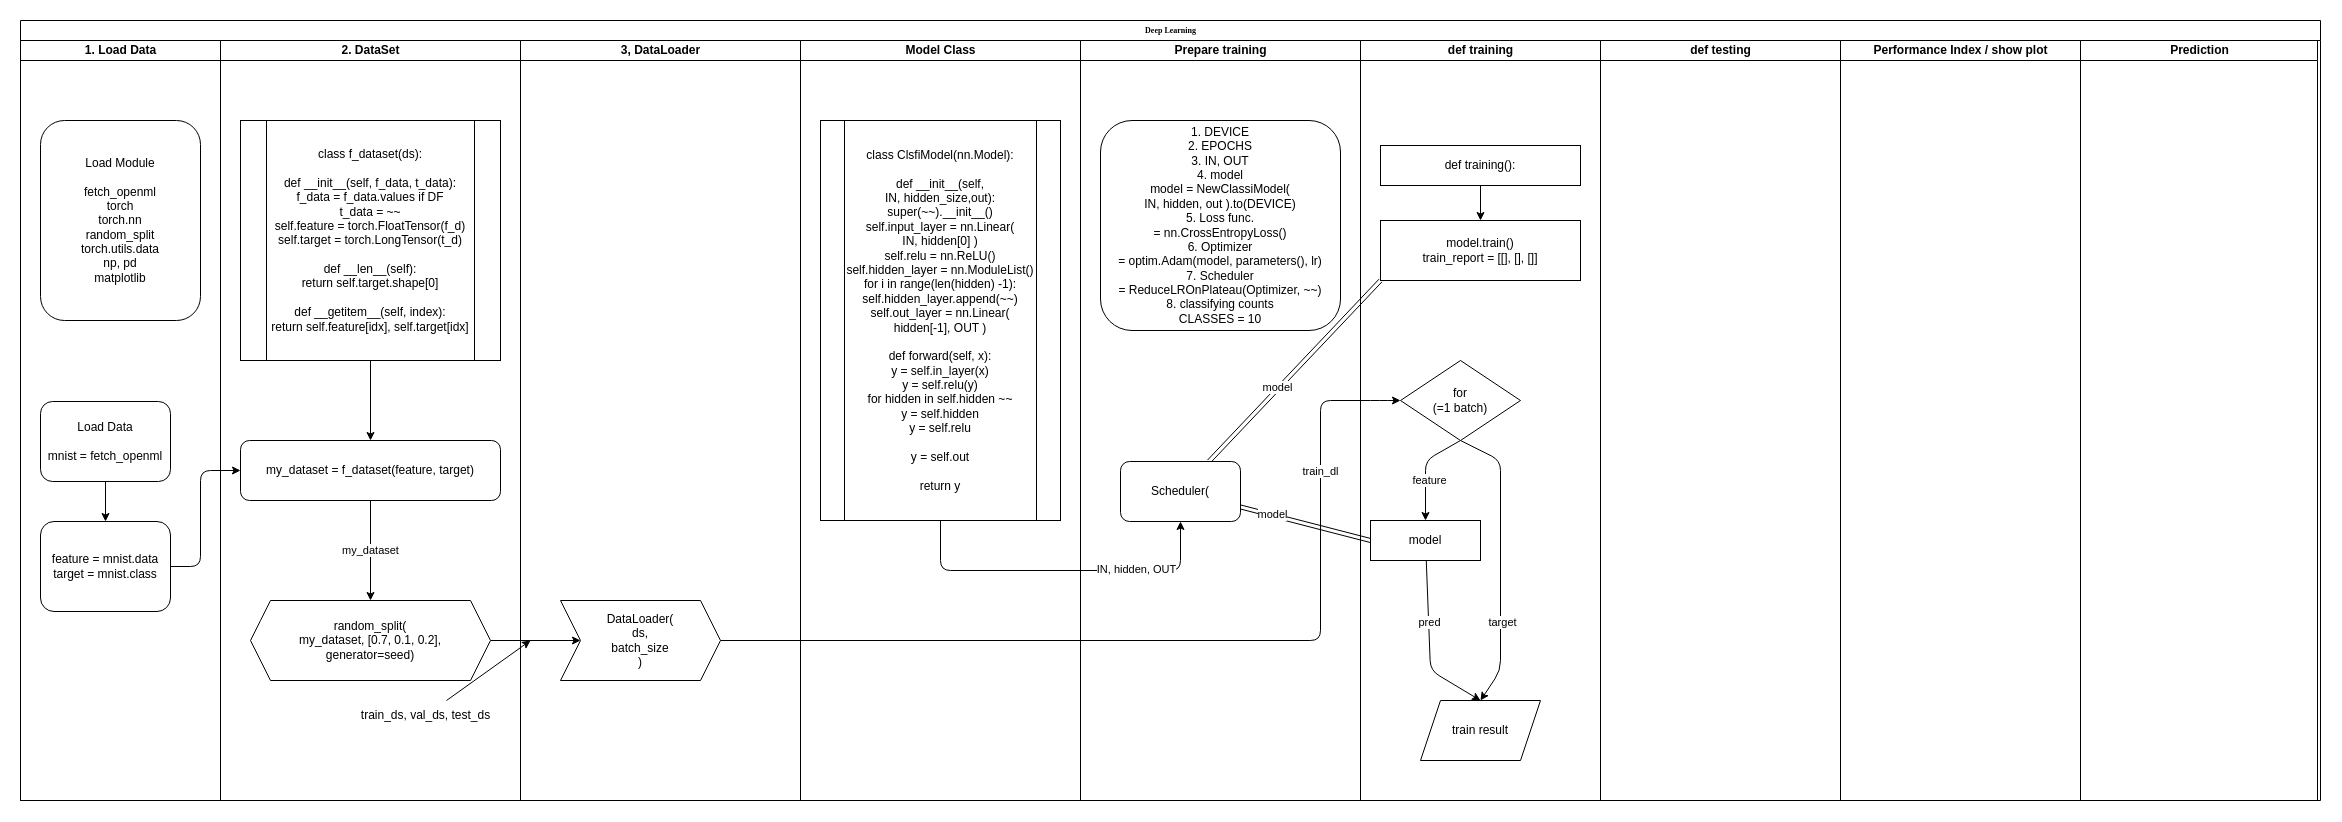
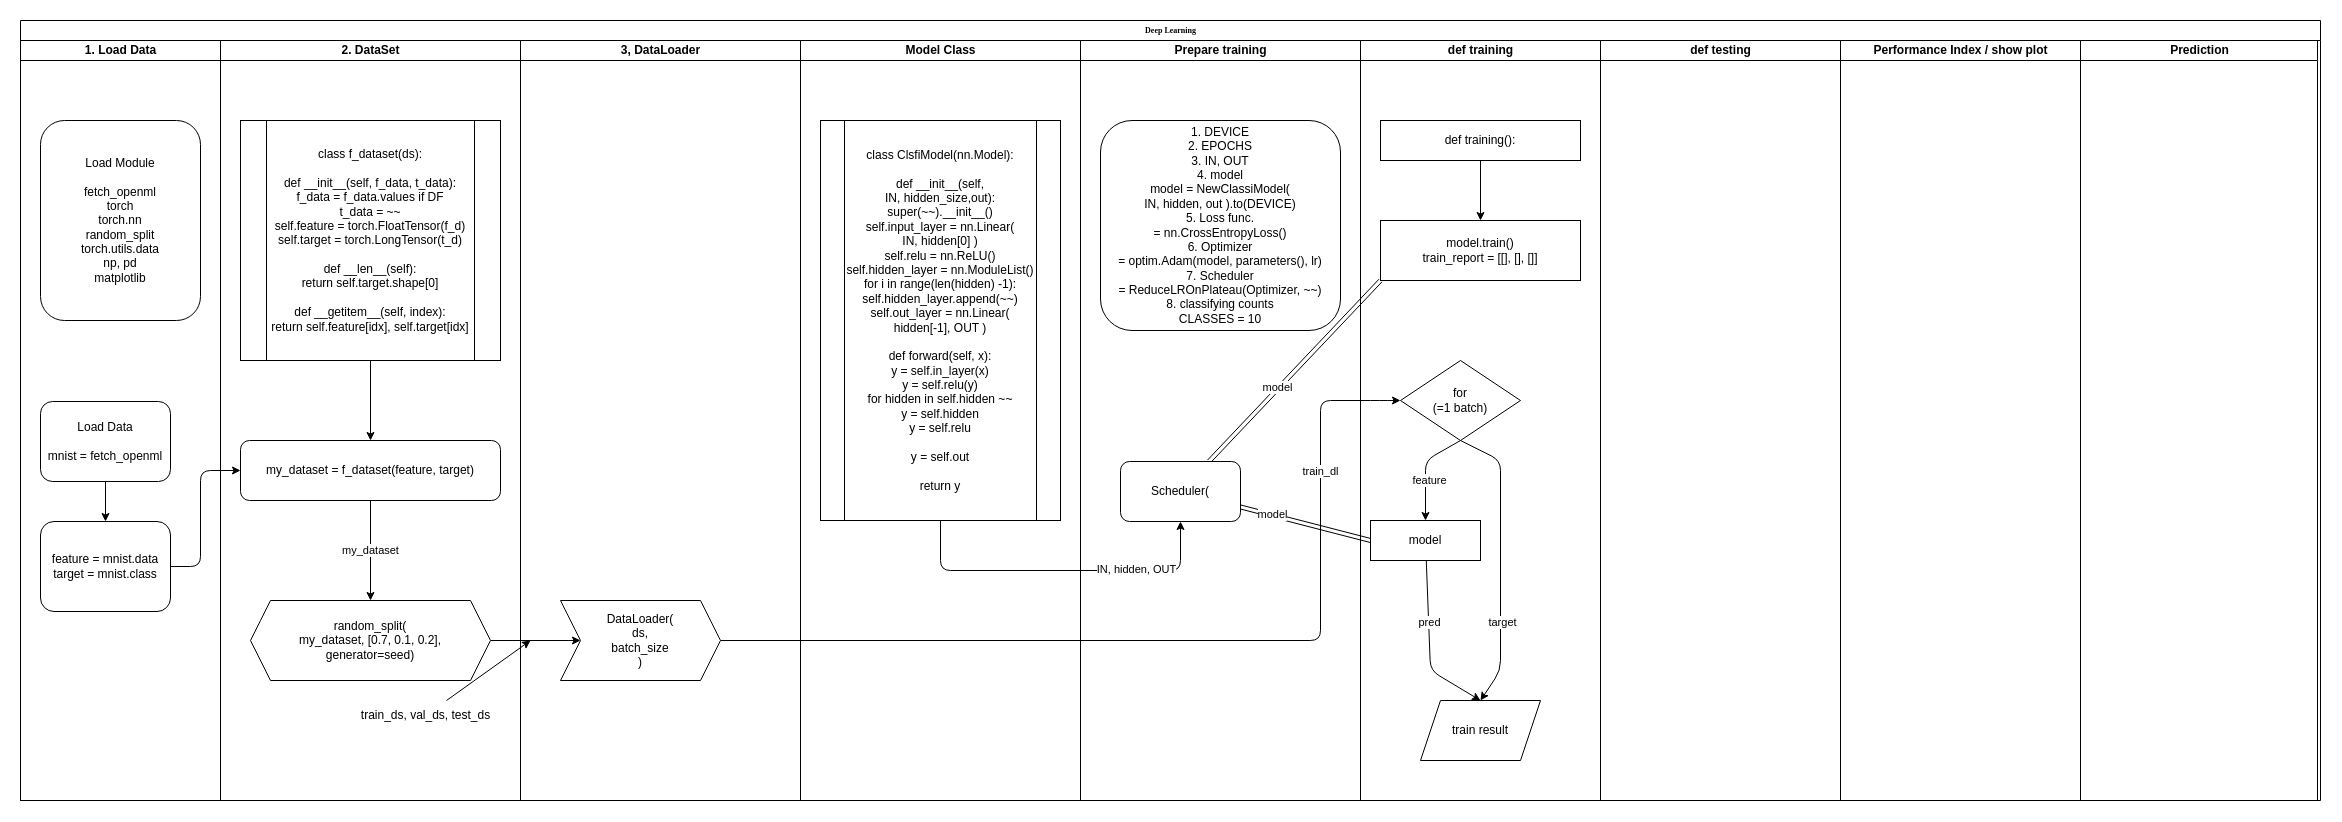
  <mxCell id="0" />
  <mxCell id="1" style="locked=1;" parent="0" />
  <mxCell id="2" value="Deep Learning" style="swimlane;html=1;childLayout=stackLayout;startSize=20;rounded=0;shadow=0;labelBackgroundColor=none;strokeWidth=1;fontFamily=Verdana;fontSize=8;align=center;" parent="1" vertex="1"><mxGeometry x="20" y="20" width="2300" height="780" as="geometry" /></mxCell>
  <mxCell id="3" value="1. Load Data" style="swimlane;html=1;startSize=20;" parent="2" vertex="1"><mxGeometry y="20" width="200" height="760" as="geometry" /></mxCell>
  <mxCell id="4" value="2. DataSet" style="swimlane;html=1;startSize=20;" parent="2" vertex="1"><mxGeometry x="200" y="20" width="300" height="760" as="geometry" /></mxCell>
  <mxCell id="5" value="3, DataLoader" style="swimlane;html=1;startSize=20;" parent="2" vertex="1"><mxGeometry x="500" y="20" width="280" height="760" as="geometry"><mxRectangle x="320" y="20" width="40" height="730" as="alternateBounds" /></mxGeometry></mxCell>
  <mxCell id="6" value="Model Class" style="swimlane;html=1;startSize=20;" parent="2" vertex="1"><mxGeometry x="780" y="20" width="280" height="760" as="geometry"><mxRectangle x="480" y="20" width="40" height="1085" as="alternateBounds" /></mxGeometry></mxCell>
  <mxCell id="7" value="Prepare training" style="swimlane;html=1;startSize=20;" parent="2" vertex="1"><mxGeometry x="1060" y="20" width="280" height="760" as="geometry" /></mxCell>
  <mxCell id="8" value="def training" style="swimlane;html=1;startSize=20;" parent="2" vertex="1"><mxGeometry x="1340" y="20" width="240" height="760" as="geometry" /></mxCell>
  <mxCell id="9" value="def testing" style="swimlane;html=1;startSize=20;" parent="2" vertex="1"><mxGeometry x="1580" y="20" width="240" height="760" as="geometry" /></mxCell>
  <mxCell id="10" value="Performance Index / show plot" style="swimlane;html=1;startSize=20;" parent="2" vertex="1"><mxGeometry x="1820" y="20" width="240" height="760" as="geometry" /></mxCell>
  <mxCell id="11" value="Prediction" style="swimlane;html=1;startSize=20;" parent="2" vertex="1"><mxGeometry x="2060" y="20" width="237" height="760" as="geometry" /></mxCell>
  <mxCell id="12" value="큰 프레임" parent="0" />
  <mxCell id="13" value="Load Module&lt;br&gt;&lt;br&gt;fetch_openml&lt;br&gt;torch&lt;br&gt;torch.nn&lt;br&gt;random_split&lt;br&gt;torch.utils.data&lt;br&gt;np, pd&lt;br&gt;matplotlib" style="rounded=1;whiteSpace=wrap;html=1;" parent="12" vertex="1"><mxGeometry x="40" y="120" width="160" height="200" as="geometry" /></mxCell>
  <mxCell id="14" value="" style="edgeStyle=none;html=1;strokeColor=default;" parent="12" source="15" target="17" edge="1"><mxGeometry relative="1" as="geometry" /></mxCell>
  <mxCell id="15" value="Load Data&lt;br&gt;&lt;br&gt;mnist = fetch_openml" style="rounded=1;whiteSpace=wrap;html=1;" parent="12" vertex="1"><mxGeometry x="40" y="401" width="130" height="80" as="geometry" /></mxCell>
  <mxCell id="16" style="edgeStyle=none;html=1;exitX=1;exitY=0.5;exitDx=0;exitDy=0;entryX=0;entryY=0.5;entryDx=0;entryDy=0;strokeColor=default;" parent="12" source="17" target="21" edge="1"><mxGeometry relative="1" as="geometry"><Array as="points"><mxPoint x="200" y="566" /><mxPoint x="200" y="470" /></Array></mxGeometry></mxCell>
  <mxCell id="17" value="feature = mnist.data&lt;br&gt;target = mnist.class" style="rounded=1;whiteSpace=wrap;html=1;fillColor=default;strokeColor=default;fontColor=default;" parent="12" vertex="1"><mxGeometry x="40" y="521" width="130" height="90" as="geometry" /></mxCell>
  <mxCell id="18" value="" style="edgeStyle=none;html=1;" parent="12" source="19" target="21" edge="1"><mxGeometry relative="1" as="geometry" /></mxCell>
  <mxCell id="19" value="class f_dataset(ds):&lt;br&gt;&lt;br&gt;def __init__(self, f_data, t_data):&lt;br&gt;f_data = f_data.values if DF&lt;br&gt;t_data = ~~&lt;br&gt;self.feature = torch.FloatTensor(f_d)&lt;br&gt;self.target = torch.LongTensor(t_d)&lt;br&gt;&lt;br&gt;def __len__(self):&lt;br&gt;return self.target.shape[0]&lt;br&gt;&lt;br&gt;def __getitem__(self, index):&lt;br&gt;return self.feature[idx], self.target[idx]" style="shape=process;whiteSpace=wrap;html=1;backgroundOutline=1;" parent="12" vertex="1"><mxGeometry x="240" y="120" width="260" height="240" as="geometry" /></mxCell>
  <mxCell id="20" value="my_dataset" style="edgeStyle=none;html=1;strokeColor=default;labelBackgroundColor=default;" parent="12" source="21" target="23" edge="1"><mxGeometry relative="1" as="geometry" /></mxCell>
  <mxCell id="21" value="my_dataset = f_dataset(feature, target)" style="rounded=1;whiteSpace=wrap;html=1;fillColor=default;strokeColor=default;fontColor=default;labelBackgroundColor=none;" parent="12" vertex="1"><mxGeometry x="240" y="440" width="260" height="60" as="geometry" /></mxCell>
  <mxCell id="22" value="" style="edgeStyle=none;sketch=0;html=1;labelBackgroundColor=default;strokeColor=default;fontColor=default;" edge="1" parent="12" source="23" target="26"><mxGeometry relative="1" as="geometry" /></mxCell>
  <mxCell id="23" value="random_split(&lt;br&gt;my_dataset, [0.7, 0.1, 0.2], &lt;br&gt;generator=seed)" style="shape=hexagon;perimeter=hexagonPerimeter2;whiteSpace=wrap;html=1;fixedSize=1;fillColor=default;strokeColor=default;fontColor=default;rounded=1;labelBackgroundColor=none;arcSize=0;" parent="12" vertex="1"><mxGeometry x="250" y="600" width="240" height="80" as="geometry" /></mxCell>
  <mxCell id="24" style="edgeStyle=none;sketch=0;html=1;exitX=1;exitY=0.5;exitDx=0;exitDy=0;entryX=0;entryY=0.5;entryDx=0;entryDy=0;labelBackgroundColor=default;strokeColor=default;fontColor=default;" edge="1" parent="12" source="26" target="40"><mxGeometry relative="1" as="geometry"><Array as="points"><mxPoint x="1320" y="640" /><mxPoint x="1320" y="400" /><mxPoint x="1380" y="400" /></Array></mxGeometry></mxCell>
  <mxCell id="25" value="train_dl" style="edgeLabel;html=1;align=center;verticalAlign=middle;resizable=0;points=[];fontColor=default;" vertex="1" connectable="0" parent="24"><mxGeometry x="0.546" y="1" relative="1" as="geometry"><mxPoint y="-59" as="offset" /></mxGeometry></mxCell>
  <mxCell id="26" value="DataLoader(&lt;br&gt;ds,&lt;br&gt;batch_size&lt;br&gt;)" style="shape=step;perimeter=stepPerimeter;whiteSpace=wrap;html=1;fixedSize=1;labelBackgroundColor=default;strokeColor=default;fontColor=default;fillColor=default;" vertex="1" parent="12"><mxGeometry x="560" y="600" width="160" height="80" as="geometry" /></mxCell>
  <mxCell id="27" style="edgeStyle=none;sketch=0;html=1;labelBackgroundColor=default;strokeColor=default;fontColor=default;" edge="1" parent="12" source="28"><mxGeometry relative="1" as="geometry"><mxPoint x="530" y="640" as="targetPoint" /></mxGeometry></mxCell>
  <mxCell id="28" value="train_ds, val_ds, test_ds" style="text;html=1;align=center;verticalAlign=middle;resizable=0;points=[];autosize=1;strokeColor=none;fillColor=none;fontColor=default;" vertex="1" parent="12"><mxGeometry x="350" y="700" width="150" height="30" as="geometry" /></mxCell>
  <mxCell id="29" style="edgeStyle=none;sketch=0;html=1;entryX=0.5;entryY=1;entryDx=0;entryDy=0;labelBackgroundColor=default;strokeColor=default;fontColor=default;" edge="1" parent="12" source="31" target="49"><mxGeometry relative="1" as="geometry"><Array as="points"><mxPoint x="940" y="570" /><mxPoint x="1180" y="570" /></Array></mxGeometry></mxCell>
  <mxCell id="30" value="IN, hidden, OUT" style="edgeLabel;html=1;align=center;verticalAlign=middle;resizable=0;points=[];fontColor=default;" vertex="1" connectable="0" parent="29"><mxGeometry x="0.447" y="2" relative="1" as="geometry"><mxPoint as="offset" /></mxGeometry></mxCell>
  <mxCell id="31" value="class ClsfiModel(nn.Model):&lt;br&gt;&lt;br&gt;def __init__(self, &lt;br&gt;IN, hidden_size,out):&lt;br&gt;super(~~).__init__()&lt;br&gt;self.input_layer = nn.Linear(&lt;br&gt;IN, hidden[0] )&lt;br&gt;self.relu = nn.ReLU()&lt;br&gt;self.hidden_layer = nn.ModuleList()&lt;br&gt;for i in range(len(hidden) -1):&lt;br&gt;self.hidden_layer.append(~~)&lt;br&gt;self.out_layer = nn.Linear( hidden[-1], OUT )&lt;br&gt;&lt;br&gt;def forward(self, x):&lt;br&gt;y = self.in_layer(x)&lt;br&gt;y = self.relu(y)&lt;br&gt;for hidden in self.hidden ~~&lt;br&gt;y = self.hidden&lt;br&gt;y = self.relu&lt;br&gt;&lt;br&gt;y = self.out&lt;br&gt;&lt;br&gt;return y" style="shape=process;whiteSpace=wrap;html=1;backgroundOutline=1;labelBackgroundColor=default;strokeColor=default;fontColor=default;fillColor=default;" vertex="1" parent="12"><mxGeometry x="820" y="120" width="240" height="400" as="geometry" /></mxCell>
  <mxCell id="32" value="1. DEVICE&lt;br&gt;2. EPOCHS&lt;br&gt;3. IN, OUT&lt;br&gt;4. model&lt;br&gt;model = NewClassiModel(&lt;br&gt;IN, hidden, out ).to(DEVICE)&lt;br&gt;5. Loss func.&lt;br&gt;= nn.CrossEntropyLoss()&lt;br&gt;6. Optimizer&lt;br&gt;= optim.Adam(model, parameters(), lr)&lt;br&gt;7. Scheduler&lt;br&gt;= ReduceLROnPlateau(Optimizer, ~~)&lt;br&gt;8. classifying counts&lt;br&gt;CLASSES = 10" style="rounded=1;whiteSpace=wrap;html=1;labelBackgroundColor=default;strokeColor=default;fontColor=default;fillColor=default;" vertex="1" parent="12"><mxGeometry x="1100" y="120" width="240" height="210" as="geometry" /></mxCell>
  <mxCell id="33" value="" style="edgeStyle=none;sketch=0;html=1;labelBackgroundColor=default;strokeColor=default;fontColor=default;" edge="1" parent="12" source="34" target="35"><mxGeometry relative="1" as="geometry" /></mxCell>
- <mxCell id="34" value="def training():" style="whiteSpace=wrap;html=1;labelBackgroundColor=default;strokeColor=default;fontColor=default;fillColor=default;" vertex="1" parent="12"><mxGeometry x="1380" y="145" width="200" height="40" as="geometry" /></mxCell>
+ <mxCell id="34" value="def training():" style="whiteSpace=wrap;html=1;labelBackgroundColor=default;strokeColor=default;fontColor=default;fillColor=default;" vertex="1" parent="12"><mxGeometry x="1380" y="120" width="200" height="40" as="geometry" /></mxCell>
  <mxCell id="35" value="model.train()&lt;br&gt;train_report = [[], [], []]" style="whiteSpace=wrap;html=1;labelBackgroundColor=default;strokeColor=default;fontColor=default;fillColor=default;" vertex="1" parent="12"><mxGeometry x="1380" y="220" width="200" height="60" as="geometry" /></mxCell>
  <mxCell id="36" style="edgeStyle=none;sketch=0;html=1;exitX=0.5;exitY=1;exitDx=0;exitDy=0;entryX=0.5;entryY=0;entryDx=0;entryDy=0;labelBackgroundColor=default;strokeColor=default;fontColor=default;" edge="1" parent="12" source="40" target="43"><mxGeometry relative="1" as="geometry"><Array as="points"><mxPoint x="1425" y="460" /></Array></mxGeometry></mxCell>
  <mxCell id="37" value="feature" style="edgeLabel;html=1;align=center;verticalAlign=middle;resizable=0;points=[];fontColor=default;" vertex="1" connectable="0" parent="36"><mxGeometry x="0.202" y="3" relative="1" as="geometry"><mxPoint as="offset" /></mxGeometry></mxCell>
  <mxCell id="38" style="edgeStyle=none;sketch=0;html=1;exitX=0.5;exitY=1;exitDx=0;exitDy=0;labelBackgroundColor=default;strokeColor=default;fontColor=default;entryX=0.5;entryY=0;entryDx=0;entryDy=0;" edge="1" parent="12" source="40" target="44"><mxGeometry relative="1" as="geometry"><mxPoint x="1457.57" y="641.24" as="targetPoint" /><Array as="points"><mxPoint x="1500" y="460" /><mxPoint x="1500" y="670" /></Array></mxGeometry></mxCell>
  <mxCell id="39" value="target" style="edgeLabel;html=1;align=center;verticalAlign=middle;resizable=0;points=[];fontColor=default;" vertex="1" connectable="0" parent="38"><mxGeometry x="0.488" y="-1" relative="1" as="geometry"><mxPoint x="2" y="-10" as="offset" /></mxGeometry></mxCell>
  <mxCell id="40" value="for&lt;br&gt;(=1 batch)" style="rhombus;whiteSpace=wrap;html=1;labelBackgroundColor=default;" vertex="1" parent="12"><mxGeometry x="1400" y="360" width="120" height="80" as="geometry" /></mxCell>
  <mxCell id="41" value="" style="edgeStyle=none;sketch=0;html=1;labelBackgroundColor=default;strokeColor=default;fontColor=default;entryX=0.5;entryY=0;entryDx=0;entryDy=0;" edge="1" parent="12" source="43" target="44"><mxGeometry relative="1" as="geometry"><mxPoint x="1430" y="640" as="targetPoint" /><Array as="points"><mxPoint x="1430" y="670" /></Array></mxGeometry></mxCell>
  <mxCell id="42" value="pred" style="edgeLabel;html=1;align=center;verticalAlign=middle;resizable=0;points=[];fontColor=default;" vertex="1" connectable="0" parent="41"><mxGeometry x="-0.262" relative="1" as="geometry"><mxPoint as="offset" /></mxGeometry></mxCell>
  <mxCell id="43" value="model" style="whiteSpace=wrap;html=1;labelBackgroundColor=default;strokeColor=default;fontColor=default;fillColor=default;" vertex="1" parent="12"><mxGeometry x="1370" y="520" width="110" height="40" as="geometry" /></mxCell>
  <mxCell id="44" value="train result" style="shape=parallelogram;perimeter=parallelogramPerimeter;whiteSpace=wrap;html=1;fixedSize=1;labelBackgroundColor=default;strokeColor=default;fontColor=default;fillColor=default;" vertex="1" parent="12"><mxGeometry x="1420" y="700" width="120" height="60" as="geometry" /></mxCell>
  <mxCell id="45" style="edgeStyle=none;sketch=0;html=1;entryX=0;entryY=0.5;entryDx=0;entryDy=0;labelBackgroundColor=default;strokeColor=default;fontColor=default;shape=link;" edge="1" parent="12" source="49" target="43"><mxGeometry relative="1" as="geometry" /></mxCell>
  <mxCell id="46" value="model" style="edgeLabel;html=1;align=center;verticalAlign=middle;resizable=0;points=[];fontColor=default;" vertex="1" connectable="0" parent="45"><mxGeometry x="-0.516" y="1" relative="1" as="geometry"><mxPoint as="offset" /></mxGeometry></mxCell>
  <mxCell id="47" style="edgeStyle=none;sketch=0;html=1;entryX=0;entryY=1;entryDx=0;entryDy=0;labelBackgroundColor=default;strokeColor=default;fontColor=default;shape=link;" edge="1" parent="12" source="49" target="35"><mxGeometry relative="1" as="geometry" /></mxCell>
  <mxCell id="48" value="model" style="edgeLabel;html=1;align=center;verticalAlign=middle;resizable=0;points=[];fontColor=default;" vertex="1" connectable="0" parent="47"><mxGeometry x="-0.194" y="2" relative="1" as="geometry"><mxPoint as="offset" /></mxGeometry></mxCell>
  <mxCell id="49" value="Scheduler(" style="rounded=1;whiteSpace=wrap;html=1;labelBackgroundColor=default;" vertex="1" parent="12"><mxGeometry x="1120" y="461" width="120" height="60" as="geometry" /></mxCell>
